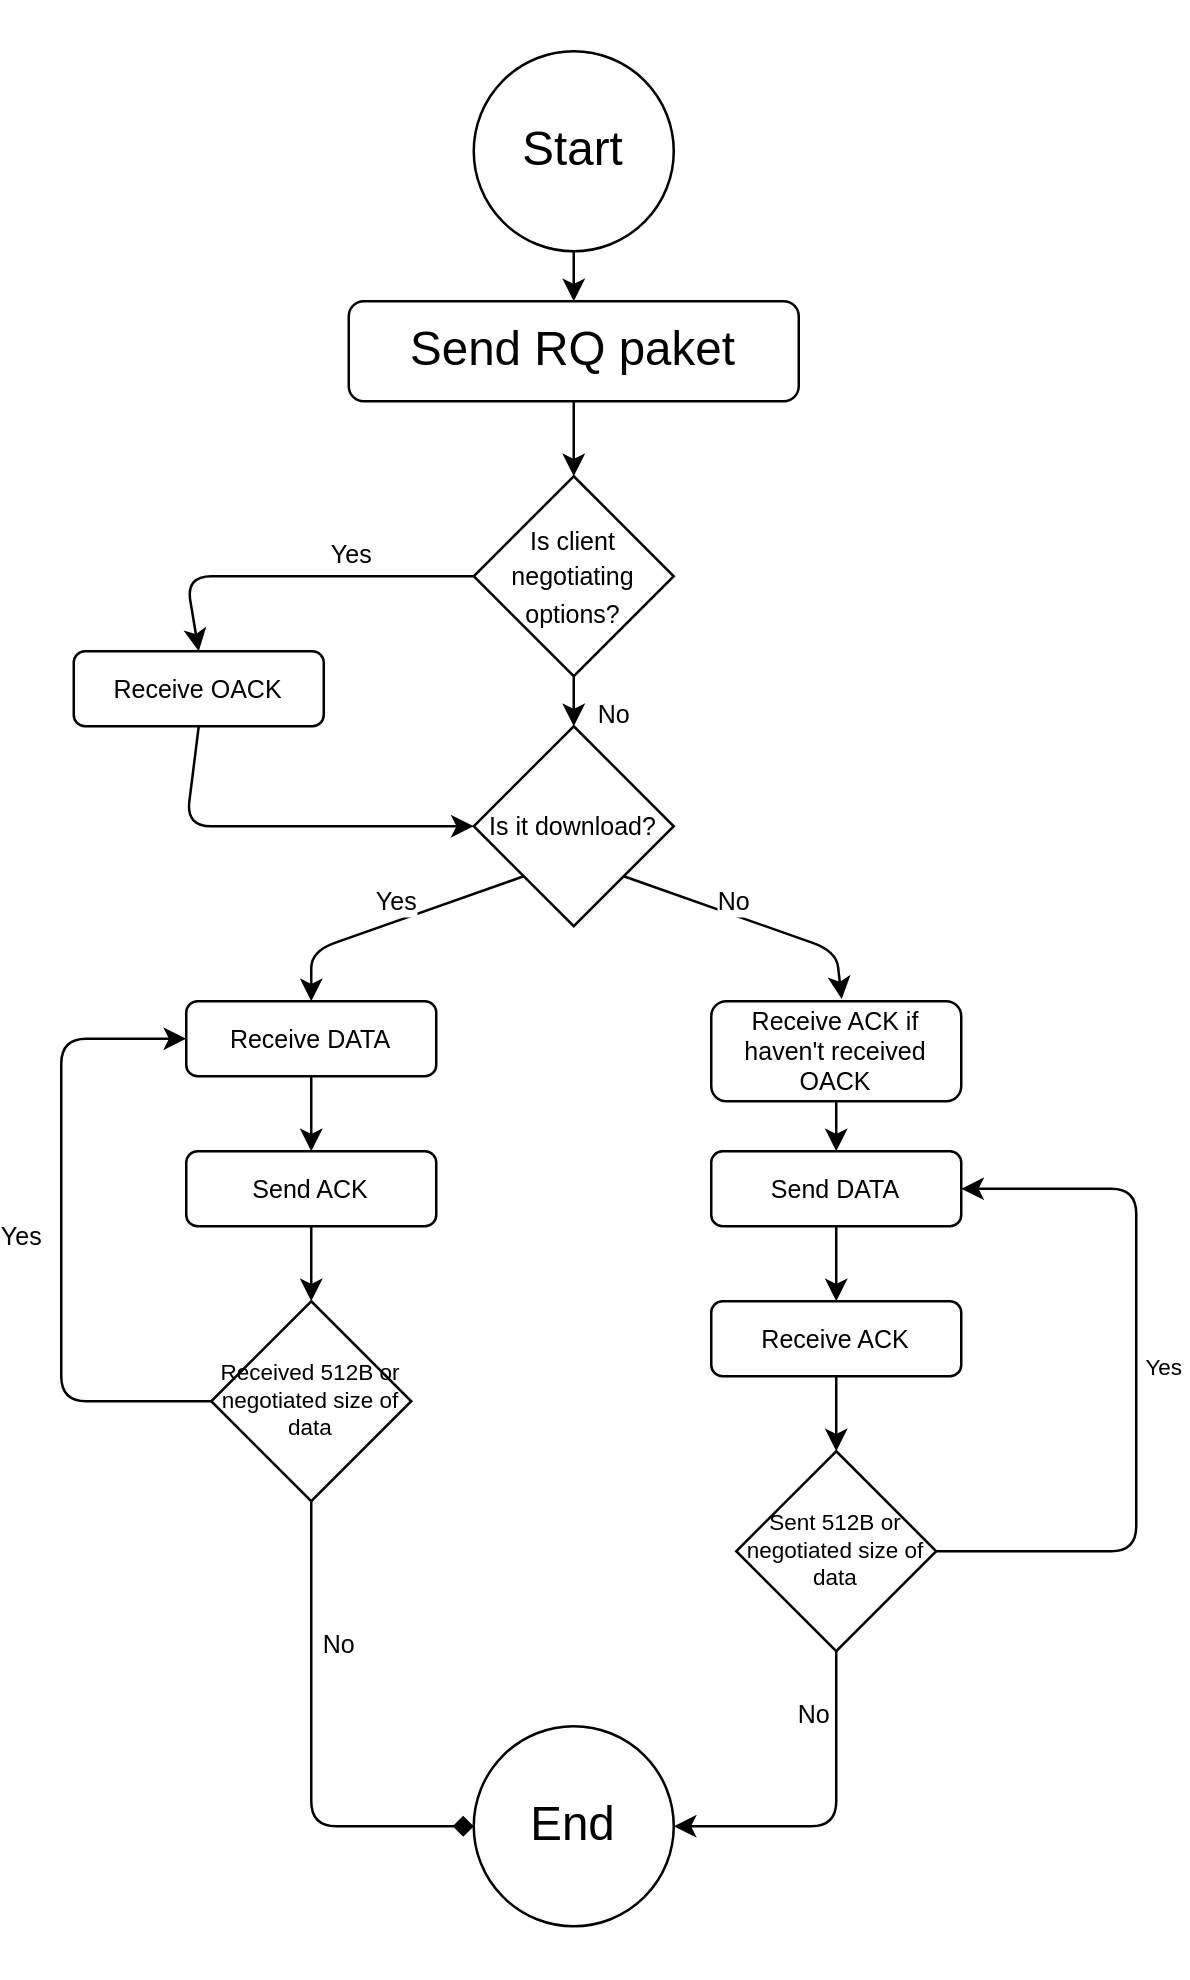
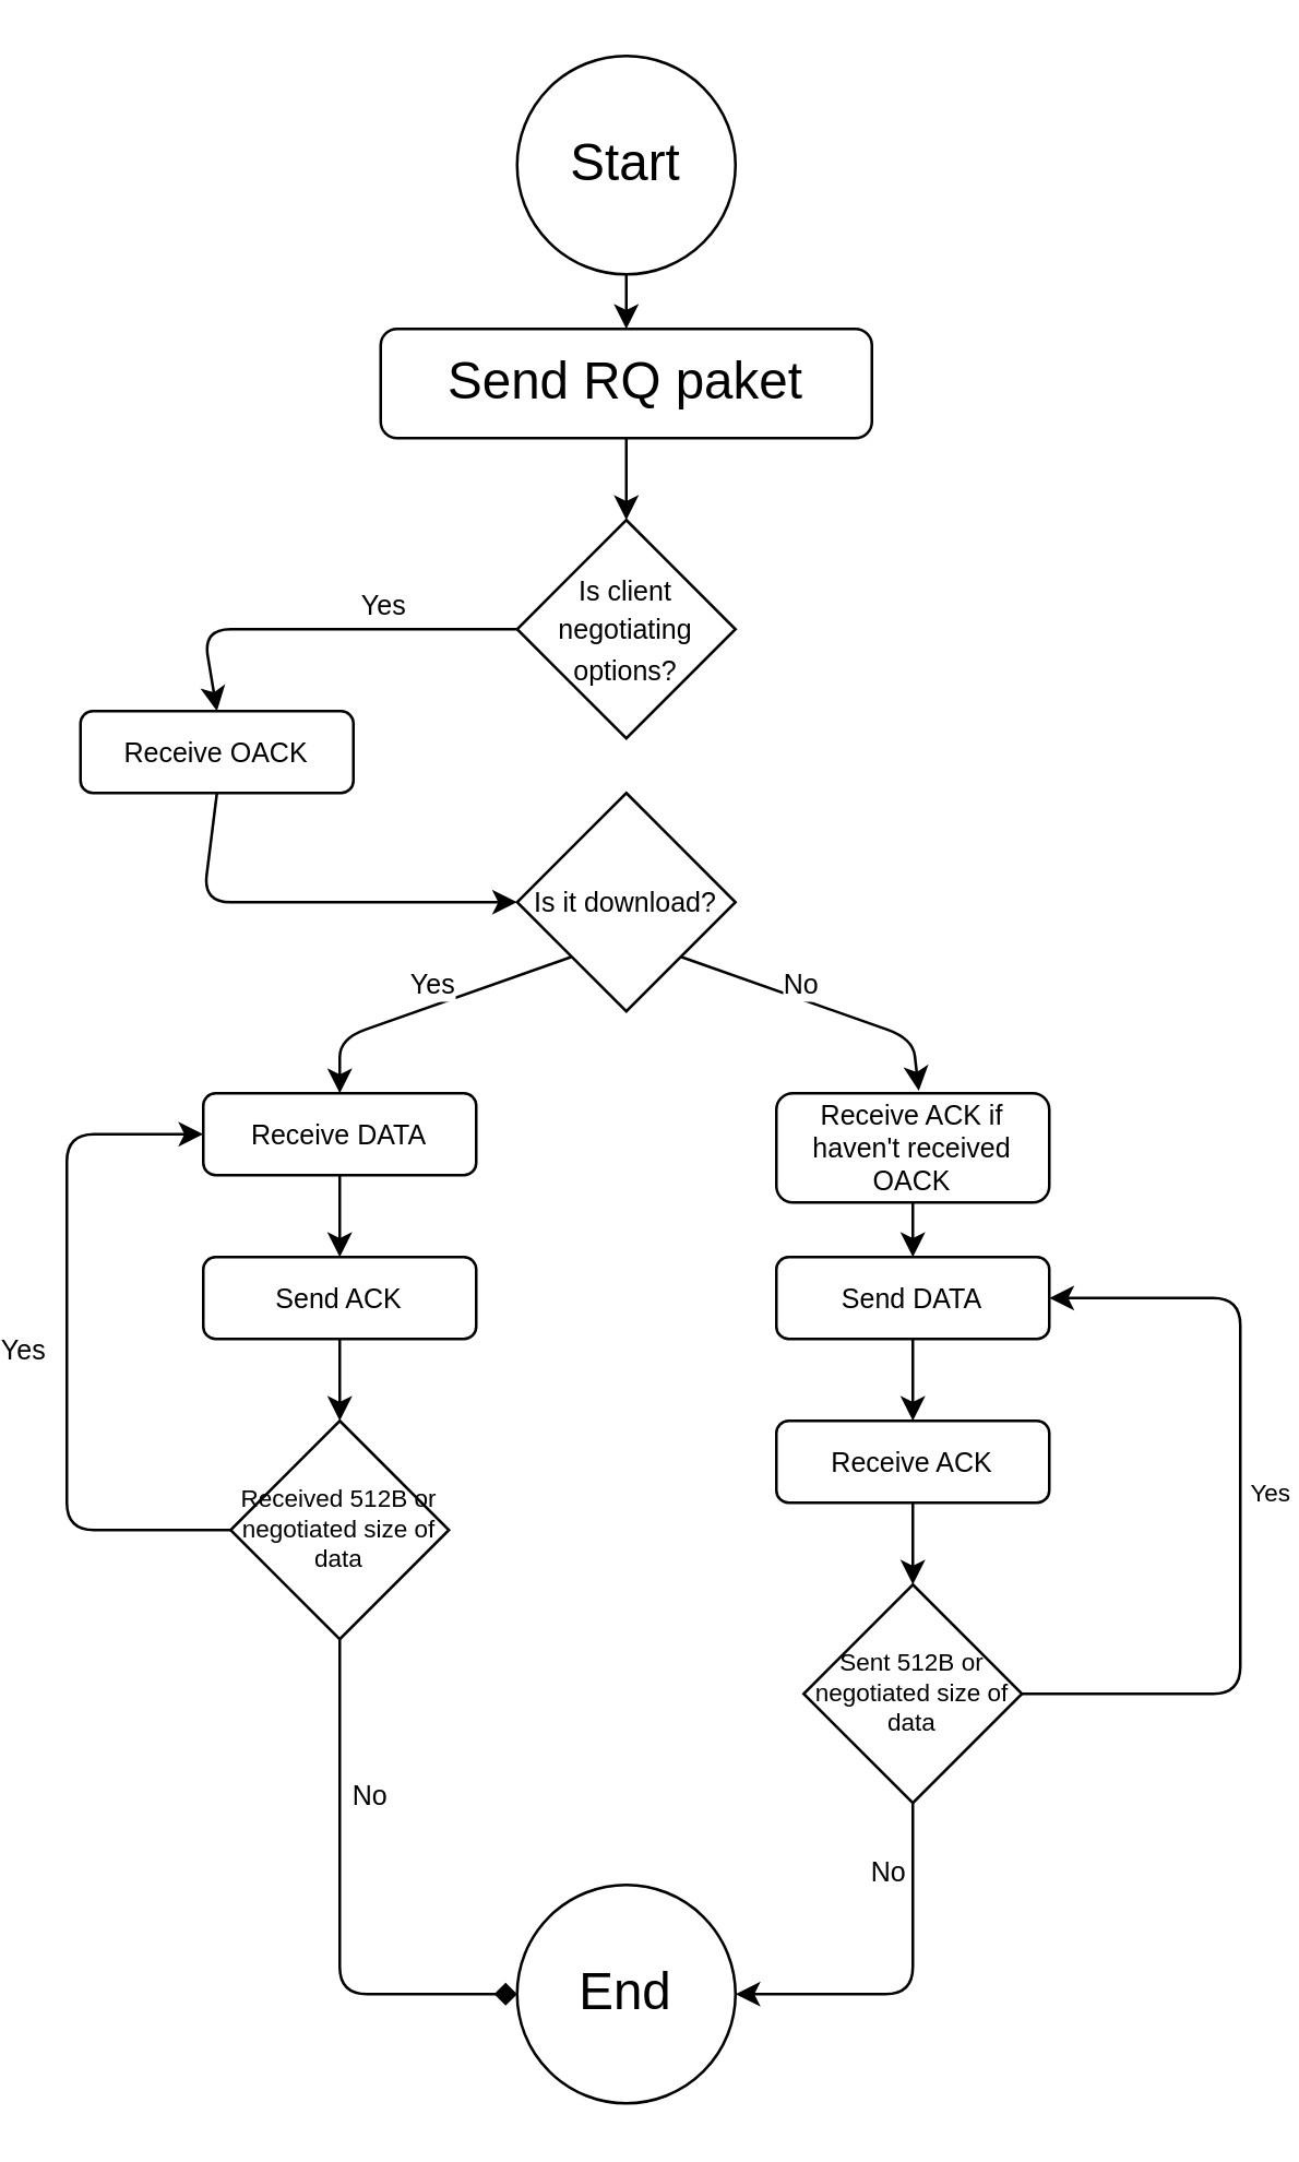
  <mxCell id="0" />
  <mxCell id="1" parent="0" />
  <mxCell id="2" value="&lt;font style=&quot;font-size: 19px;&quot;&gt;Start&lt;/font&gt;" style="ellipse;whiteSpace=wrap;html=1;aspect=fixed;" parent="1" vertex="1"><mxGeometry x="185" y="20" width="80" height="80" as="geometry" /></mxCell>
  <mxCell id="3" value="Send RQ paket" style="rounded=1;whiteSpace=wrap;html=1;fontSize=19;" parent="1" vertex="1"><mxGeometry x="135" y="120" width="180" height="40" as="geometry" /></mxCell>
  <mxCell id="4" value="" style="endArrow=classic;html=1;exitX=0.5;exitY=1;exitDx=0;exitDy=0;entryX=0.5;entryY=0;entryDx=0;entryDy=0;" parent="1" source="2" target="3" edge="1"><mxGeometry width="50" height="50" relative="1" as="geometry"><mxPoint x="200" y="410" as="sourcePoint" /><mxPoint x="250" y="360" as="targetPoint" /></mxGeometry></mxCell>
  <mxCell id="5" value="" style="endArrow=classic;html=1;exitX=0.5;exitY=1;exitDx=0;exitDy=0;entryX=0.5;entryY=0;entryDx=0;entryDy=0;" parent="1" source="3" target="6" edge="1"><mxGeometry width="50" height="50" relative="1" as="geometry"><mxPoint x="225" y="220" as="sourcePoint" /><mxPoint x="240" y="230" as="targetPoint" /></mxGeometry></mxCell>
  <mxCell id="6" value="&lt;font style=&quot;font-size: 10px;&quot;&gt;Is client negotiating options?&lt;/font&gt;" style="rhombus;whiteSpace=wrap;html=1;" parent="1" vertex="1"><mxGeometry x="185" y="190" width="80" height="80" as="geometry" /></mxCell>
  <mxCell id="7" value="" style="endArrow=classic;html=1;fontSize=10;exitX=0;exitY=0.5;exitDx=0;exitDy=0;entryX=0.5;entryY=0;entryDx=0;entryDy=0;" parent="1" source="6" target="11" edge="1"><mxGeometry width="50" height="50" relative="1" as="geometry"><mxPoint x="210" y="300" as="sourcePoint" /><mxPoint x="120" y="280" as="targetPoint" /><Array as="points"><mxPoint x="70" y="230" /></Array></mxGeometry></mxCell>
  <mxCell id="8" value="Yes" style="edgeLabel;html=1;align=center;verticalAlign=middle;resizable=0;points=[];fontSize=10;" parent="7" vertex="1" connectable="0"><mxGeometry x="-0.383" y="-2" relative="1" as="geometry"><mxPoint x="-5" y="-8" as="offset" /></mxGeometry></mxCell>
- <mxCell id="9" value="" style="endArrow=classic;html=1;fontSize=10;exitX=0.5;exitY=1;exitDx=0;exitDy=0;entryX=0.5;entryY=0;entryDx=0;entryDy=0;" parent="1" source="6" target="12" edge="1"><mxGeometry width="50" height="50" relative="1" as="geometry"><mxPoint x="195" y="290" as="sourcePoint" /><mxPoint x="225" y="300" as="targetPoint" /><Array as="points" /></mxGeometry></mxCell>
- <mxCell id="10" value="No" style="edgeLabel;html=1;align=center;verticalAlign=middle;resizable=0;points=[];fontSize=10;" parent="9" vertex="1" connectable="0"><mxGeometry x="-0.383" y="-2" relative="1" as="geometry"><mxPoint x="17" y="8" as="offset" /></mxGeometry></mxCell>
  <mxCell id="11" value="Receive OACK" style="rounded=1;whiteSpace=wrap;html=1;fontSize=10;" parent="1" vertex="1"><mxGeometry x="25" y="260" width="100" height="30" as="geometry" /></mxCell>
  <mxCell id="12" value="&lt;font style=&quot;font-size: 10px;&quot;&gt;Is it download?&lt;/font&gt;" style="rhombus;whiteSpace=wrap;html=1;" parent="1" vertex="1"><mxGeometry x="185" y="290" width="80" height="80" as="geometry" /></mxCell>
  <mxCell id="13" value="" style="endArrow=classic;html=1;fontSize=10;exitX=0;exitY=1;exitDx=0;exitDy=0;entryX=0.5;entryY=0;entryDx=0;entryDy=0;" parent="1" source="12" target="18" edge="1"><mxGeometry width="50" height="50" relative="1" as="geometry"><mxPoint x="195" y="290" as="sourcePoint" /><mxPoint x="125" y="450" as="targetPoint" /><Array as="points"><mxPoint x="120" y="380" /></Array></mxGeometry></mxCell>
  <mxCell id="14" value="Yes" style="edgeLabel;html=1;align=center;verticalAlign=middle;resizable=0;points=[];fontSize=10;" parent="13" vertex="1" connectable="0"><mxGeometry x="-0.383" y="-2" relative="1" as="geometry"><mxPoint x="-19" as="offset" /></mxGeometry></mxCell>
  <mxCell id="15" value="" style="endArrow=classic;html=1;fontSize=10;exitX=1;exitY=1;exitDx=0;exitDy=0;entryX=0.522;entryY=-0.022;entryDx=0;entryDy=0;entryPerimeter=0;" parent="1" source="12" target="28" edge="1"><mxGeometry width="50" height="50" relative="1" as="geometry"><mxPoint x="215" y="410" as="sourcePoint" /><mxPoint x="280" y="440" as="targetPoint" /><Array as="points"><mxPoint x="330" y="380" /></Array></mxGeometry></mxCell>
  <mxCell id="16" value="No" style="edgeLabel;html=1;align=center;verticalAlign=middle;resizable=0;points=[];fontSize=10;" parent="15" vertex="1" connectable="0"><mxGeometry x="-0.383" y="-2" relative="1" as="geometry"><mxPoint x="12" y="-4" as="offset" /></mxGeometry></mxCell>
  <mxCell id="17" value="" style="endArrow=classic;html=1;fontSize=10;exitX=0.5;exitY=1;exitDx=0;exitDy=0;entryX=0;entryY=0.5;entryDx=0;entryDy=0;" parent="1" source="11" target="12" edge="1"><mxGeometry width="50" height="50" relative="1" as="geometry"><mxPoint x="70" y="380" as="sourcePoint" /><mxPoint x="80" y="360" as="targetPoint" /><Array as="points"><mxPoint x="70" y="330" /></Array></mxGeometry></mxCell>
  <mxCell id="18" value="Receive DATA" style="rounded=1;whiteSpace=wrap;html=1;fontSize=10;" parent="1" vertex="1"><mxGeometry x="70" y="400" width="100" height="30" as="geometry" /></mxCell>
  <mxCell id="19" value="Send ACK" style="rounded=1;whiteSpace=wrap;html=1;fontSize=10;" parent="1" vertex="1"><mxGeometry x="70" y="460" width="100" height="30" as="geometry" /></mxCell>
  <mxCell id="20" value="" style="endArrow=classic;html=1;fontSize=9;entryX=0.5;entryY=0;entryDx=0;entryDy=0;exitX=0.5;exitY=1;exitDx=0;exitDy=0;" parent="1" source="18" target="19" edge="1"><mxGeometry width="50" height="50" relative="1" as="geometry"><mxPoint x="180" y="480" as="sourcePoint" /><mxPoint x="160" y="440" as="targetPoint" /></mxGeometry></mxCell>
  <mxCell id="21" value="Received 512B or negotiated size of data" style="rhombus;whiteSpace=wrap;html=1;fontSize=9;" parent="1" vertex="1"><mxGeometry x="80" y="520" width="80" height="80" as="geometry" /></mxCell>
  <mxCell id="22" value="" style="endArrow=classic;html=1;fontSize=9;exitX=0.5;exitY=1;exitDx=0;exitDy=0;entryX=0.5;entryY=0;entryDx=0;entryDy=0;" parent="1" source="19" target="21" edge="1"><mxGeometry width="50" height="50" relative="1" as="geometry"><mxPoint x="130" y="490" as="sourcePoint" /><mxPoint x="170" y="550" as="targetPoint" /></mxGeometry></mxCell>
  <mxCell id="23" value="" style="endArrow=classic;html=1;fontSize=10;exitX=0;exitY=0.5;exitDx=0;exitDy=0;entryX=0;entryY=0.5;entryDx=0;entryDy=0;" parent="1" source="21" target="18" edge="1"><mxGeometry width="50" height="50" relative="1" as="geometry"><mxPoint x="215" y="430" as="sourcePoint" /><mxPoint x="130" y="460" as="targetPoint" /><Array as="points"><mxPoint x="20" y="560" /><mxPoint x="20" y="415" /></Array></mxGeometry></mxCell>
  <mxCell id="24" value="Yes" style="edgeLabel;html=1;align=center;verticalAlign=middle;resizable=0;points=[];fontSize=10;" parent="23" vertex="1" connectable="0"><mxGeometry x="-0.383" y="-2" relative="1" as="geometry"><mxPoint x="-19" y="-48" as="offset" /></mxGeometry></mxCell>
  <mxCell id="25" value="" style="endArrow=diamond;html=1;fontSize=10;exitX=0.5;exitY=1;exitDx=0;exitDy=0;entryX=0;entryY=0.5;entryDx=0;entryDy=0;" parent="1" source="21" target="27" edge="1"><mxGeometry width="50" height="50" relative="1" as="geometry"><mxPoint x="255" y="430" as="sourcePoint" /><mxPoint x="120" y="730" as="targetPoint" /><Array as="points"><mxPoint x="120" y="730" /></Array></mxGeometry></mxCell>
  <mxCell id="26" value="No" style="edgeLabel;html=1;align=center;verticalAlign=middle;resizable=0;points=[];fontSize=10;" parent="25" vertex="1" connectable="0"><mxGeometry x="-0.383" y="-2" relative="1" as="geometry"><mxPoint x="12" y="-4" as="offset" /></mxGeometry></mxCell>
  <mxCell id="27" value="&lt;font style=&quot;font-size: 19px;&quot;&gt;End&lt;/font&gt;" style="ellipse;whiteSpace=wrap;html=1;aspect=fixed;" parent="1" vertex="1"><mxGeometry x="185" y="690" width="80" height="80" as="geometry" /></mxCell>
  <mxCell id="28" value="Receive ACK if haven't received OACK" style="rounded=1;whiteSpace=wrap;html=1;fontSize=10;" parent="1" vertex="1"><mxGeometry x="280" y="400" width="100" height="40" as="geometry" /></mxCell>
  <mxCell id="29" value="Send DATA" style="rounded=1;whiteSpace=wrap;html=1;fontSize=10;" parent="1" vertex="1"><mxGeometry x="280" y="460" width="100" height="30" as="geometry" /></mxCell>
  <mxCell id="30" value="Receive ACK" style="rounded=1;whiteSpace=wrap;html=1;fontSize=10;" parent="1" vertex="1"><mxGeometry x="280" y="520" width="100" height="30" as="geometry" /></mxCell>
  <mxCell id="31" value="" style="endArrow=classic;html=1;fontSize=9;exitX=0.5;exitY=1;exitDx=0;exitDy=0;entryX=0.5;entryY=0;entryDx=0;entryDy=0;" parent="1" source="28" target="29" edge="1"><mxGeometry width="50" height="50" relative="1" as="geometry"><mxPoint x="340" y="540" as="sourcePoint" /><mxPoint x="390" y="490" as="targetPoint" /></mxGeometry></mxCell>
  <mxCell id="32" value="" style="endArrow=classic;html=1;fontSize=9;exitX=0.5;exitY=1;exitDx=0;exitDy=0;entryX=0.5;entryY=0;entryDx=0;entryDy=0;" parent="1" source="29" target="30" edge="1"><mxGeometry width="50" height="50" relative="1" as="geometry"><mxPoint x="340" y="490" as="sourcePoint" /><mxPoint x="340" y="520" as="targetPoint" /></mxGeometry></mxCell>
  <mxCell id="33" value="Sent 512B or negotiated size of data" style="rhombus;whiteSpace=wrap;html=1;fontSize=9;" parent="1" vertex="1"><mxGeometry x="290" y="580" width="80" height="80" as="geometry" /></mxCell>
  <mxCell id="34" value="" style="endArrow=classic;html=1;fontSize=9;exitX=0.5;exitY=1;exitDx=0;exitDy=0;entryX=0.5;entryY=0;entryDx=0;entryDy=0;" parent="1" source="30" target="33" edge="1"><mxGeometry width="50" height="50" relative="1" as="geometry"><mxPoint x="340" y="550" as="sourcePoint" /><mxPoint x="340" y="580" as="targetPoint" /></mxGeometry></mxCell>
  <mxCell id="35" value="" style="endArrow=classic;html=1;fontSize=9;exitX=1;exitY=0.5;exitDx=0;exitDy=0;entryX=1;entryY=0.5;entryDx=0;entryDy=0;" parent="1" source="33" target="29" edge="1"><mxGeometry width="50" height="50" relative="1" as="geometry"><mxPoint x="340" y="610" as="sourcePoint" /><mxPoint x="340" y="630" as="targetPoint" /><Array as="points"><mxPoint x="450" y="620" /><mxPoint x="450" y="475" /></Array></mxGeometry></mxCell>
  <mxCell id="36" value="Yes" style="edgeLabel;html=1;align=center;verticalAlign=middle;resizable=0;points=[];fontSize=9;" parent="35" vertex="1" connectable="0"><mxGeometry x="-0.029" relative="1" as="geometry"><mxPoint x="10" y="-11" as="offset" /></mxGeometry></mxCell>
  <mxCell id="37" value="" style="endArrow=classic;html=1;fontSize=10;exitX=0.5;exitY=1;exitDx=0;exitDy=0;entryX=1;entryY=0.5;entryDx=0;entryDy=0;" parent="1" source="33" target="27" edge="1"><mxGeometry width="50" height="50" relative="1" as="geometry"><mxPoint x="130" y="640" as="sourcePoint" /><mxPoint x="170" y="740" as="targetPoint" /><Array as="points"><mxPoint x="330" y="730" /></Array></mxGeometry></mxCell>
  <mxCell id="38" value="No" style="edgeLabel;html=1;align=center;verticalAlign=middle;resizable=0;points=[];fontSize=10;" parent="37" vertex="1" connectable="0"><mxGeometry x="-0.383" y="-2" relative="1" as="geometry"><mxPoint x="-8" y="-18" as="offset" /></mxGeometry></mxCell>
